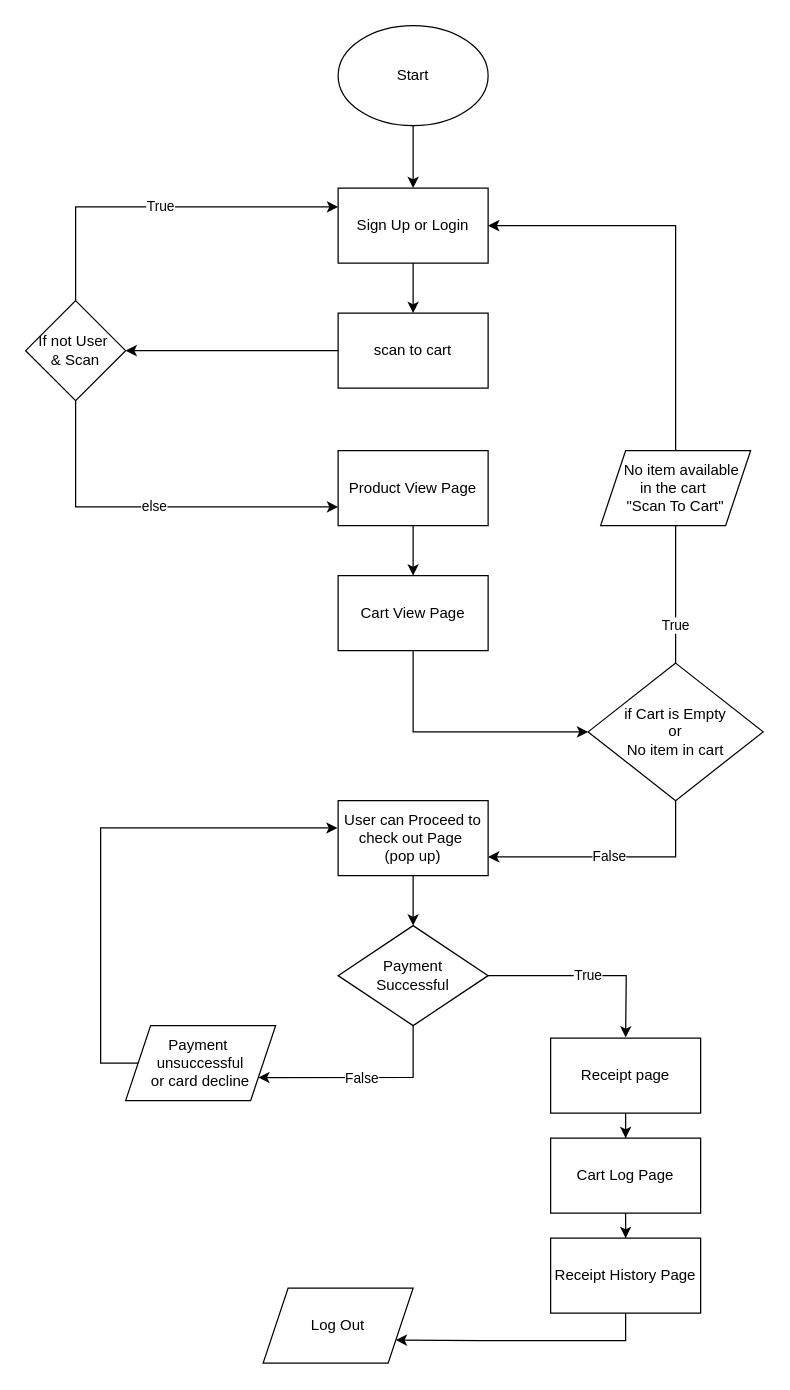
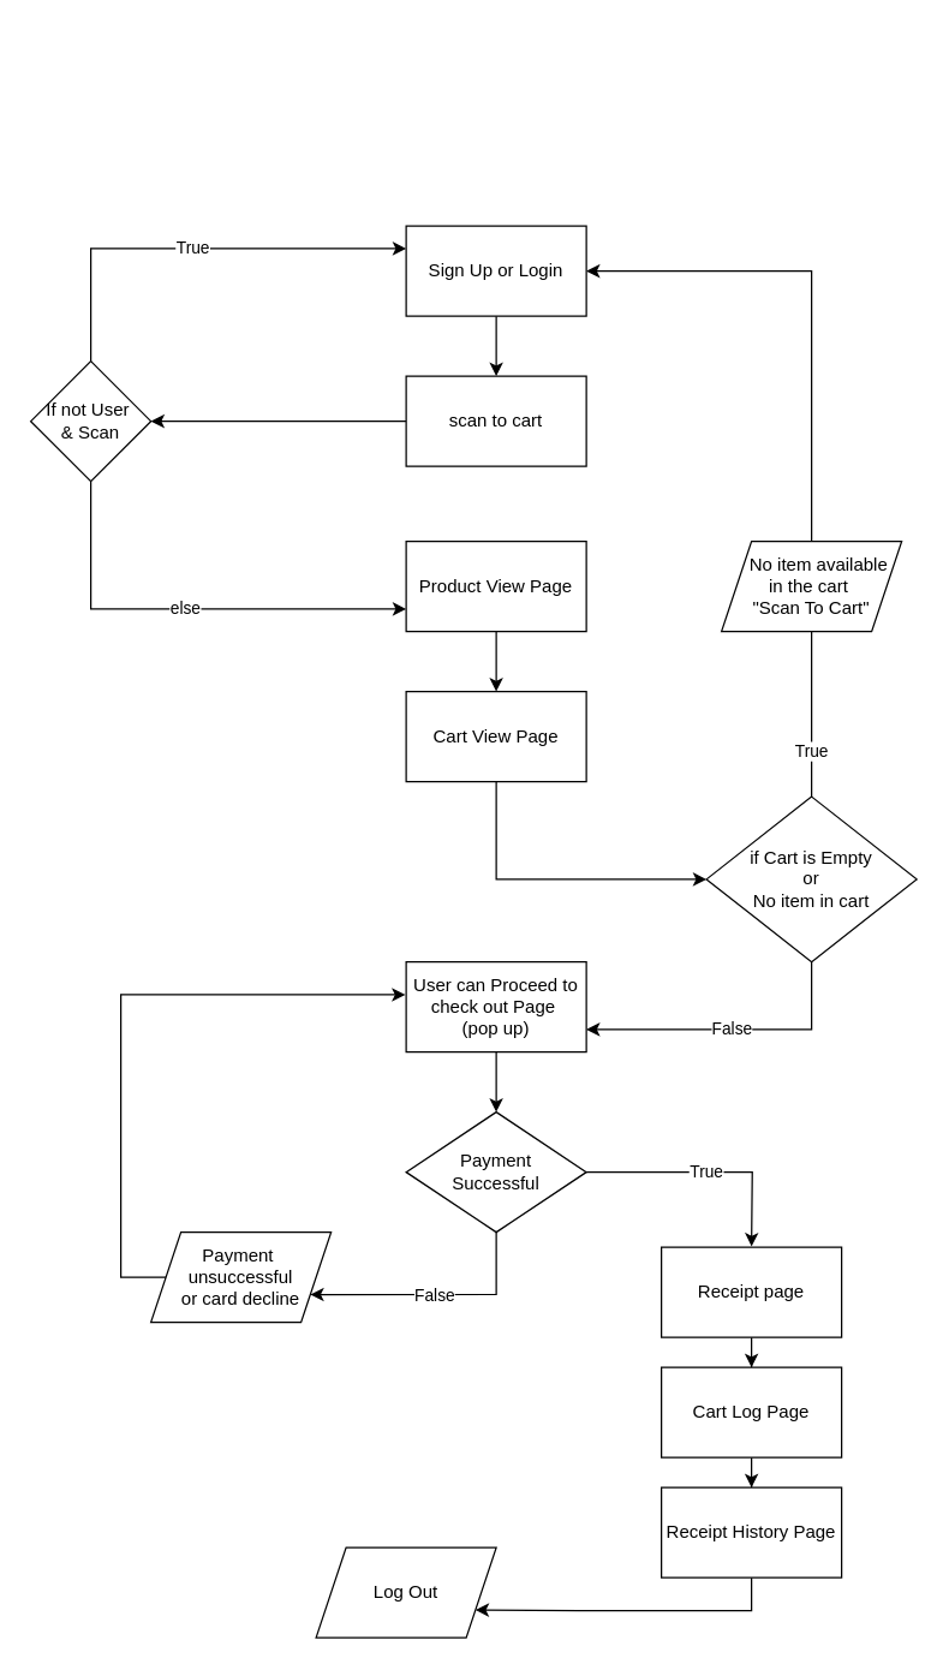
  <mxCell id="0" />
  <mxCell id="1" parent="0" />
- <mxCell id="2" value="" style="edgeStyle=orthogonalEdgeStyle;rounded=0;orthogonalLoop=1;jettySize=auto;html=1;" edge="1" parent="1" source="3" target="5"><mxGeometry relative="1" as="geometry" /></mxCell>
- <mxCell id="3" value="Start" style="ellipse;whiteSpace=wrap;html=1;" vertex="1" parent="1"><mxGeometry x="270" y="20" width="120" height="80" as="geometry" /></mxCell>
  <mxCell id="4" style="edgeStyle=orthogonalEdgeStyle;rounded=0;orthogonalLoop=1;jettySize=auto;html=1;exitX=0.5;exitY=1;exitDx=0;exitDy=0;entryX=0.5;entryY=0;entryDx=0;entryDy=0;" edge="1" parent="1" source="5" target="7"><mxGeometry relative="1" as="geometry" /></mxCell>
  <mxCell id="5" value="Sign Up or Login" style="rounded=0;whiteSpace=wrap;html=1;" vertex="1" parent="1"><mxGeometry x="270" y="150" width="120" height="60" as="geometry" /></mxCell>
  <mxCell id="6" style="edgeStyle=orthogonalEdgeStyle;rounded=0;orthogonalLoop=1;jettySize=auto;html=1;entryX=1;entryY=0.5;entryDx=0;entryDy=0;" edge="1" parent="1" source="7" target="24"><mxGeometry relative="1" as="geometry" /></mxCell>
  <mxCell id="7" value="scan to cart" style="rounded=0;whiteSpace=wrap;html=1;" vertex="1" parent="1"><mxGeometry x="270" y="250" width="120" height="60" as="geometry" /></mxCell>
  <mxCell id="8" style="edgeStyle=orthogonalEdgeStyle;rounded=0;orthogonalLoop=1;jettySize=auto;html=1;entryX=0.5;entryY=0;entryDx=0;entryDy=0;" edge="1" parent="1" source="9" target="11"><mxGeometry relative="1" as="geometry" /></mxCell>
  <mxCell id="9" value="Product View Page" style="rounded=0;whiteSpace=wrap;html=1;" vertex="1" parent="1"><mxGeometry x="270" y="360" width="120" height="60" as="geometry" /></mxCell>
  <mxCell id="10" style="edgeStyle=orthogonalEdgeStyle;rounded=0;orthogonalLoop=1;jettySize=auto;html=1;entryX=0;entryY=0.5;entryDx=0;entryDy=0;" edge="1" parent="1" source="11" target="14"><mxGeometry relative="1" as="geometry"><Array as="points"><mxPoint x="330" y="585" /></Array></mxGeometry></mxCell>
  <mxCell id="11" value="Cart View Page" style="rounded=0;whiteSpace=wrap;html=1;" vertex="1" parent="1"><mxGeometry x="270" y="460" width="120" height="60" as="geometry" /></mxCell>
  <mxCell id="12" value="True" style="edgeStyle=orthogonalEdgeStyle;rounded=0;orthogonalLoop=1;jettySize=auto;html=1;entryX=1;entryY=0.5;entryDx=0;entryDy=0;exitX=1;exitY=0.5;exitDx=0;exitDy=0;" edge="1" parent="1" source="14" target="16"><mxGeometry x="-0.016" relative="1" as="geometry"><Array as="points"><mxPoint x="540" y="585" /><mxPoint x="540" y="390" /></Array><mxPoint as="offset" /></mxGeometry></mxCell>
  <mxCell id="13" value="False" style="edgeStyle=orthogonalEdgeStyle;rounded=0;orthogonalLoop=1;jettySize=auto;html=1;entryX=1;entryY=0.75;entryDx=0;entryDy=0;" edge="1" parent="1" source="14" target="19"><mxGeometry relative="1" as="geometry"><Array as="points"><mxPoint x="540" y="685" /></Array></mxGeometry></mxCell>
  <mxCell id="14" value="if Cart is Empty&lt;div&gt;or&lt;/div&gt;&lt;div&gt;No item in cart&lt;/div&gt;" style="rhombus;whiteSpace=wrap;html=1;" vertex="1" parent="1"><mxGeometry x="470" y="530" width="140" height="110" as="geometry" /></mxCell>
  <mxCell id="15" style="edgeStyle=orthogonalEdgeStyle;rounded=0;orthogonalLoop=1;jettySize=auto;html=1;entryX=1;entryY=0.5;entryDx=0;entryDy=0;" edge="1" parent="1" source="16" target="5"><mxGeometry relative="1" as="geometry"><Array as="points"><mxPoint x="540" y="180" /></Array></mxGeometry></mxCell>
  <mxCell id="16" value="&amp;nbsp; &amp;nbsp;No item available&lt;div&gt;in the cart&amp;nbsp;&lt;/div&gt;&lt;div&gt;&quot;Scan To Cart&quot;&lt;/div&gt;" style="shape=parallelogram;perimeter=parallelogramPerimeter;whiteSpace=wrap;html=1;fixedSize=1;" vertex="1" parent="1"><mxGeometry x="480" y="360" width="120" height="60" as="geometry" /></mxCell>
  <mxCell id="17" value="Payment&amp;nbsp;&lt;div&gt;unsuccessful&lt;/div&gt;&lt;div&gt;or card decline&lt;/div&gt;" style="shape=parallelogram;perimeter=parallelogramPerimeter;whiteSpace=wrap;html=1;fixedSize=1;" vertex="1" parent="1"><mxGeometry x="100" y="820" width="120" height="60" as="geometry" /></mxCell>
  <mxCell id="18" style="edgeStyle=orthogonalEdgeStyle;rounded=0;orthogonalLoop=1;jettySize=auto;html=1;exitX=0.5;exitY=1;exitDx=0;exitDy=0;entryX=0.5;entryY=0;entryDx=0;entryDy=0;" edge="1" parent="1" source="19" target="21"><mxGeometry relative="1" as="geometry" /></mxCell>
  <mxCell id="19" value="User can Proceed to check out Page&amp;nbsp;&lt;div&gt;(pop up)&lt;/div&gt;" style="rounded=0;whiteSpace=wrap;html=1;" vertex="1" parent="1"><mxGeometry x="270" y="640" width="120" height="60" as="geometry" /></mxCell>
  <mxCell id="20" value="False" style="edgeStyle=orthogonalEdgeStyle;rounded=0;orthogonalLoop=1;jettySize=auto;html=1;exitX=0.5;exitY=1;exitDx=0;exitDy=0;entryX=1;entryY=0.75;entryDx=0;entryDy=0;" edge="1" parent="1" source="21" target="17"><mxGeometry relative="1" as="geometry" /></mxCell>
  <mxCell id="21" value="Payment&lt;div&gt;&amp;nbsp;Successful&amp;nbsp;&lt;/div&gt;" style="rhombus;whiteSpace=wrap;html=1;" vertex="1" parent="1"><mxGeometry x="270" y="740" width="120" height="80" as="geometry" /></mxCell>
  <mxCell id="22" value="True" style="edgeStyle=orthogonalEdgeStyle;rounded=0;orthogonalLoop=1;jettySize=auto;html=1;exitX=0.5;exitY=0;exitDx=0;exitDy=0;entryX=0;entryY=0.25;entryDx=0;entryDy=0;" edge="1" parent="1" source="24" target="5"><mxGeometry relative="1" as="geometry" /></mxCell>
  <mxCell id="23" value="else" style="edgeStyle=orthogonalEdgeStyle;rounded=0;orthogonalLoop=1;jettySize=auto;html=1;exitX=0.5;exitY=1;exitDx=0;exitDy=0;entryX=0;entryY=0.75;entryDx=0;entryDy=0;" edge="1" parent="1" source="24" target="9"><mxGeometry relative="1" as="geometry" /></mxCell>
  <mxCell id="24" value="If not User&amp;nbsp;&lt;div&gt;&amp;amp; Scan&lt;/div&gt;" style="rhombus;whiteSpace=wrap;html=1;" vertex="1" parent="1"><mxGeometry x="20" y="240" width="80" height="80" as="geometry" /></mxCell>
  <mxCell id="25" style="edgeStyle=orthogonalEdgeStyle;rounded=0;orthogonalLoop=1;jettySize=auto;html=1;entryX=0.542;entryY=0.167;entryDx=0;entryDy=0;entryPerimeter=0;" edge="1" parent="1" target="5"><mxGeometry relative="1" as="geometry"><mxPoint x="335" y="160" as="sourcePoint" /></mxGeometry></mxCell>
  <mxCell id="26" style="edgeStyle=orthogonalEdgeStyle;rounded=0;orthogonalLoop=1;jettySize=auto;html=1;exitX=0.5;exitY=1;exitDx=0;exitDy=0;" edge="1" parent="1" source="14" target="14"><mxGeometry relative="1" as="geometry" /></mxCell>
  <mxCell id="27" value="True" style="edgeStyle=orthogonalEdgeStyle;rounded=0;orthogonalLoop=1;jettySize=auto;html=1;exitX=1;exitY=0.5;exitDx=0;exitDy=0;" edge="1" parent="1" source="21"><mxGeometry relative="1" as="geometry"><mxPoint x="390" y="789.45" as="sourcePoint" /><mxPoint x="500" y="829.45" as="targetPoint" /></mxGeometry></mxCell>
  <mxCell id="28" style="edgeStyle=orthogonalEdgeStyle;rounded=0;orthogonalLoop=1;jettySize=auto;html=1;entryX=0.5;entryY=0;entryDx=0;entryDy=0;" edge="1" parent="1" source="29" target="31"><mxGeometry relative="1" as="geometry" /></mxCell>
  <mxCell id="29" value="Receipt page" style="rounded=0;whiteSpace=wrap;html=1;" vertex="1" parent="1"><mxGeometry x="440" y="830" width="120" height="60" as="geometry" /></mxCell>
  <mxCell id="30" style="edgeStyle=orthogonalEdgeStyle;rounded=0;orthogonalLoop=1;jettySize=auto;html=1;entryX=0.5;entryY=0;entryDx=0;entryDy=0;" edge="1" parent="1" source="31" target="33"><mxGeometry relative="1" as="geometry" /></mxCell>
  <mxCell id="31" value="Cart Log Page" style="rounded=0;whiteSpace=wrap;html=1;" vertex="1" parent="1"><mxGeometry x="440" y="910" width="120" height="60" as="geometry" /></mxCell>
  <mxCell id="32" style="edgeStyle=orthogonalEdgeStyle;rounded=0;orthogonalLoop=1;jettySize=auto;html=1;entryX=1;entryY=0.75;entryDx=0;entryDy=0;" edge="1" parent="1" source="33" target="35"><mxGeometry relative="1" as="geometry"><Array as="points"><mxPoint x="500" y="1072" /><mxPoint x="385" y="1072" /></Array></mxGeometry></mxCell>
  <mxCell id="33" value="Receipt History Page" style="rounded=0;whiteSpace=wrap;html=1;" vertex="1" parent="1"><mxGeometry x="440" y="990" width="120" height="60" as="geometry" /></mxCell>
  <mxCell id="34" style="edgeStyle=orthogonalEdgeStyle;rounded=0;orthogonalLoop=1;jettySize=auto;html=1;entryX=-0.004;entryY=0.364;entryDx=0;entryDy=0;entryPerimeter=0;" edge="1" parent="1" source="17" target="19"><mxGeometry relative="1" as="geometry"><Array as="points"><mxPoint x="80" y="850" /><mxPoint x="80" y="662" /></Array></mxGeometry></mxCell>
  <mxCell id="35" value="Log Out" style="shape=parallelogram;perimeter=parallelogramPerimeter;whiteSpace=wrap;html=1;fixedSize=1;" vertex="1" parent="1"><mxGeometry x="210" y="1030" width="120" height="60" as="geometry" /></mxCell>
